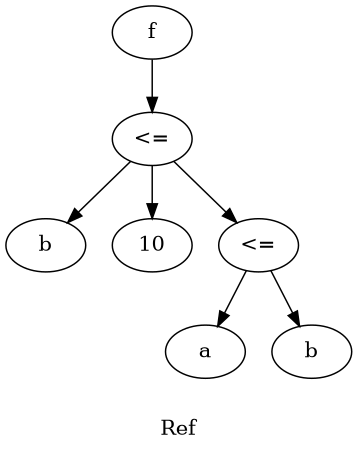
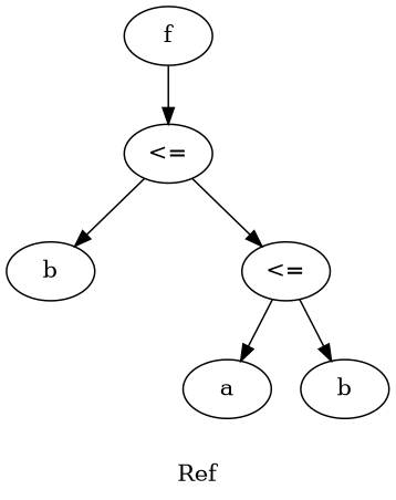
  digraph {
    label=Ref
    n1 [label=f]
    n2 [label="<="]
    n3 [label=b]
-   n4 [label=10]
    n5 [label="<="]
    n6 [label=a]
    n7 [label=b]
    n1 -> n2
    n2 -> n3
-   n2 -> n4
    n2 -> n5
    n5 -> n6
    n5 -> n7
  }
